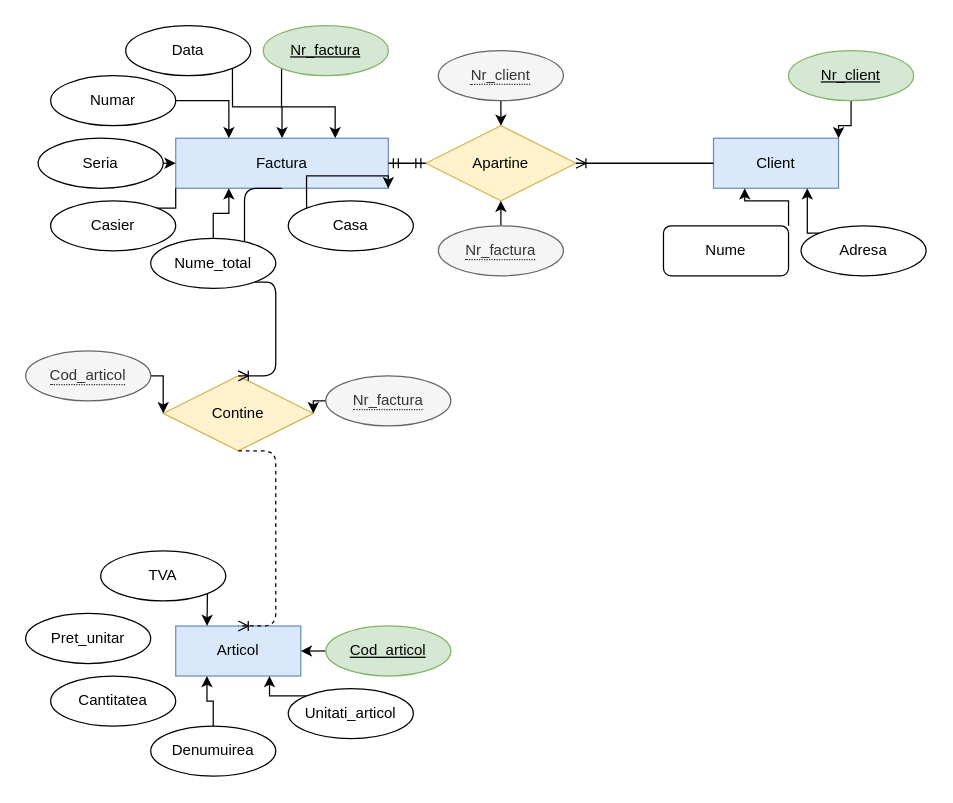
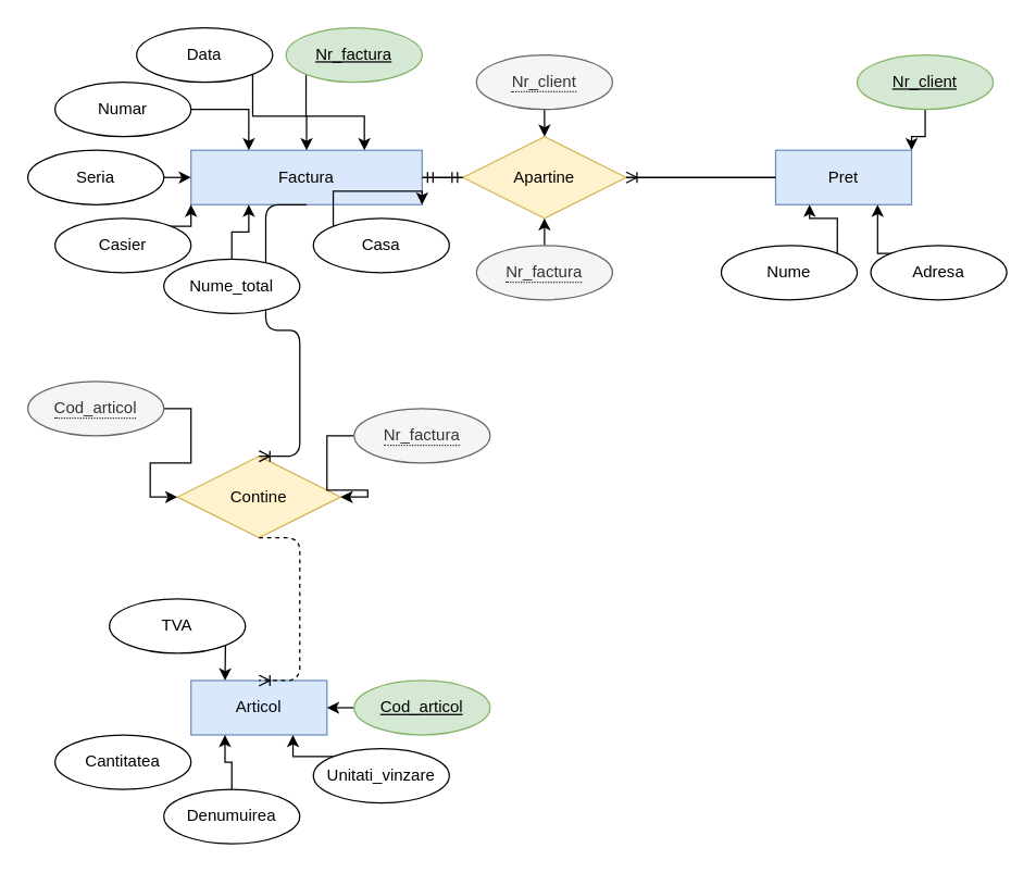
  <mxCell id="0" />
  <mxCell id="1" parent="0" />
  <mxCell id="2" value="Factura" style="whiteSpace=wrap;html=1;align=center;fillColor=#dae8fc;strokeColor=#6c8ebf;" parent="1" vertex="1"><mxGeometry x="140" y="110" width="170" height="40" as="geometry" /></mxCell>
- <mxCell id="3" value="Client" style="whiteSpace=wrap;html=1;align=center;fillColor=#dae8fc;strokeColor=#6c8ebf;" parent="1" vertex="1"><mxGeometry x="570" y="110" width="100" height="40" as="geometry" /></mxCell>
+ <mxCell id="3" value="Pret" style="whiteSpace=wrap;html=1;align=center;fillColor=#dae8fc;strokeColor=#6c8ebf;" parent="1" vertex="1"><mxGeometry x="570" y="110" width="100" height="40" as="geometry" /></mxCell>
  <mxCell id="4" value="Articol" style="whiteSpace=wrap;html=1;align=center;fillColor=#dae8fc;strokeColor=#6c8ebf;" parent="1" vertex="1"><mxGeometry x="140" y="500" width="100" height="40" as="geometry" /></mxCell>
  <mxCell id="5" value="Apartine" style="shape=rhombus;perimeter=rhombusPerimeter;whiteSpace=wrap;html=1;align=center;fillColor=#fff2cc;strokeColor=#d6b656;" parent="1" vertex="1"><mxGeometry x="340" y="100" width="120" height="60" as="geometry" /></mxCell>
- <mxCell id="6" value="Contine" style="shape=rhombus;perimeter=rhombusPerimeter;whiteSpace=wrap;html=1;align=center;fillColor=#fff2cc;strokeColor=#d6b656;" parent="1" vertex="1"><mxGeometry x="130" y="300" width="120" height="60" as="geometry" /></mxCell>
+ <mxCell id="6" value="Contine" style="shape=rhombus;perimeter=rhombusPerimeter;whiteSpace=wrap;html=1;align=center;fillColor=#fff2cc;strokeColor=#d6b656;" parent="1" vertex="1"><mxGeometry x="130" y="335" width="120" height="60" as="geometry" /></mxCell>
  <mxCell id="7" value="" style="edgeStyle=entityRelationEdgeStyle;fontSize=12;html=1;endArrow=ERoneToMany;exitX=0.5;exitY=1;exitDx=0;exitDy=0;entryX=0.5;entryY=0;entryDx=0;entryDy=0;" parent="1" source="2" target="6" edge="1"><mxGeometry width="100" height="100" relative="1" as="geometry"><mxPoint x="150" y="320" as="sourcePoint" /><mxPoint x="190" y="220" as="targetPoint" /></mxGeometry></mxCell>
  <mxCell id="8" value="" style="edgeStyle=entityRelationEdgeStyle;fontSize=12;html=1;endArrow=ERoneToMany;entryX=0.5;entryY=0;entryDx=0;entryDy=0;exitX=0.5;exitY=1;exitDx=0;exitDy=0;dashed=1;" parent="1" source="6" target="4" edge="1"><mxGeometry width="100" height="100" relative="1" as="geometry"><mxPoint x="208" y="329" as="sourcePoint" /><mxPoint x="205" y="460" as="targetPoint" /></mxGeometry></mxCell>
  <mxCell id="9" value="" style="edgeStyle=entityRelationEdgeStyle;fontSize=12;html=1;endArrow=ERmandOne;startArrow=ERmandOne;exitX=1;exitY=0.5;exitDx=0;exitDy=0;entryX=0;entryY=0.5;entryDx=0;entryDy=0;" parent="1" source="2" target="5" edge="1"><mxGeometry width="100" height="100" relative="1" as="geometry"><mxPoint x="330" y="290" as="sourcePoint" /><mxPoint x="430" y="190" as="targetPoint" /></mxGeometry></mxCell>
  <mxCell id="10" value="" style="edgeStyle=entityRelationEdgeStyle;fontSize=12;html=1;endArrow=ERoneToMany;entryX=1;entryY=0.5;entryDx=0;entryDy=0;exitX=0;exitY=0.5;exitDx=0;exitDy=0;" parent="1" source="3" target="5" edge="1"><mxGeometry width="100" height="100" relative="1" as="geometry"><mxPoint x="470" y="270" as="sourcePoint" /><mxPoint x="570" y="170" as="targetPoint" /></mxGeometry></mxCell>
  <mxCell id="11" style="edgeStyle=orthogonalEdgeStyle;rounded=0;orthogonalLoop=1;jettySize=auto;html=1;exitX=0;exitY=0;exitDx=0;exitDy=0;entryX=0.75;entryY=1;entryDx=0;entryDy=0;" parent="1" source="12" target="3" edge="1"><mxGeometry relative="1" as="geometry" /></mxCell>
  <mxCell id="12" value="Adresa" style="ellipse;whiteSpace=wrap;html=1;align=center;" parent="1" vertex="1"><mxGeometry x="640" y="180" width="100" height="40" as="geometry" /></mxCell>
  <mxCell id="13" style="edgeStyle=orthogonalEdgeStyle;rounded=0;orthogonalLoop=1;jettySize=auto;html=1;exitX=0;exitY=1;exitDx=0;exitDy=0;entryX=0.25;entryY=1;entryDx=0;entryDy=0;" parent="1" source="14" target="3" edge="1"><mxGeometry relative="1" as="geometry" /></mxCell>
- <mxCell id="14" value="Nume" style="whiteSpace=wrap;html=1;align=center;direction=west;rounded=1;" parent="1" vertex="1"><mxGeometry x="530" y="180" width="100" height="40" as="geometry" /></mxCell>
+ <mxCell id="14" value="Nume" style="ellipse;whiteSpace=wrap;html=1;align=center;direction=west;" parent="1" vertex="1"><mxGeometry x="530" y="180" width="100" height="40" as="geometry" /></mxCell>
  <mxCell id="15" style="edgeStyle=orthogonalEdgeStyle;rounded=0;orthogonalLoop=1;jettySize=auto;html=1;entryX=1;entryY=0;entryDx=0;entryDy=0;" parent="1" source="16" target="3" edge="1"><mxGeometry relative="1" as="geometry"><mxPoint x="670" y="100" as="targetPoint" /></mxGeometry></mxCell>
  <mxCell id="16" value="Nr_client" style="ellipse;whiteSpace=wrap;html=1;align=center;fontStyle=4;fillColor=#d5e8d4;strokeColor=#82b366;" parent="1" vertex="1"><mxGeometry x="630" y="40" width="100" height="40" as="geometry" /></mxCell>
  <mxCell id="17" style="edgeStyle=orthogonalEdgeStyle;rounded=0;orthogonalLoop=1;jettySize=auto;html=1;exitX=0;exitY=0.5;exitDx=0;exitDy=0;entryX=0;entryY=0.5;entryDx=0;entryDy=0;" parent="1" source="18" target="2" edge="1"><mxGeometry relative="1" as="geometry" /></mxCell>
- <mxCell id="18" value="Seria" style="ellipse;whiteSpace=wrap;html=1;align=center;direction=west;" parent="1" vertex="1"><mxGeometry x="30" y="110" width="100" height="40" as="geometry" /></mxCell>
+ <mxCell id="18" value="Seria" style="ellipse;whiteSpace=wrap;html=1;align=center;direction=west;" parent="1" vertex="1"><mxGeometry x="20" y="110" width="100" height="40" as="geometry" /></mxCell>
  <mxCell id="19" style="edgeStyle=orthogonalEdgeStyle;rounded=0;orthogonalLoop=1;jettySize=auto;html=1;exitX=0;exitY=0.5;exitDx=0;exitDy=0;entryX=0.25;entryY=0;entryDx=0;entryDy=0;" parent="1" source="20" target="2" edge="1"><mxGeometry relative="1" as="geometry" /></mxCell>
  <mxCell id="20" value="Numar" style="ellipse;whiteSpace=wrap;html=1;align=center;direction=west;" parent="1" vertex="1"><mxGeometry x="40" y="60" width="100" height="40" as="geometry" /></mxCell>
  <mxCell id="21" style="edgeStyle=orthogonalEdgeStyle;rounded=0;orthogonalLoop=1;jettySize=auto;html=1;exitX=0;exitY=1;exitDx=0;exitDy=0;entryX=0.75;entryY=0;entryDx=0;entryDy=0;" parent="1" source="22" target="2" edge="1"><mxGeometry relative="1" as="geometry" /></mxCell>
  <mxCell id="22" value="Nr_factura" style="ellipse;whiteSpace=wrap;html=1;align=center;fontStyle=4;fillColor=#d5e8d4;strokeColor=#82b366;" parent="1" vertex="1"><mxGeometry x="210" y="20" width="100" height="40" as="geometry" /></mxCell>
  <mxCell id="23" style="edgeStyle=orthogonalEdgeStyle;rounded=0;orthogonalLoop=1;jettySize=auto;html=1;exitX=0;exitY=0;exitDx=0;exitDy=0;entryX=0.5;entryY=0;entryDx=0;entryDy=0;" parent="1" source="24" target="2" edge="1"><mxGeometry relative="1" as="geometry" /></mxCell>
  <mxCell id="24" value="Data" style="ellipse;whiteSpace=wrap;html=1;align=center;direction=west;" parent="1" vertex="1"><mxGeometry x="100" y="20" width="100" height="40" as="geometry" /></mxCell>
- <mxCell id="25" style="edgeStyle=orthogonalEdgeStyle;rounded=0;orthogonalLoop=1;jettySize=auto;html=1;exitX=0;exitY=1;exitDx=0;exitDy=0;entryX=0;entryY=1;entryDx=0;entryDy=0;endArrow=none;" parent="1" source="26" target="2" edge="1"><mxGeometry relative="1" as="geometry" /></mxCell>
+ <mxCell id="25" style="edgeStyle=orthogonalEdgeStyle;rounded=0;orthogonalLoop=1;jettySize=auto;html=1;exitX=0;exitY=1;exitDx=0;exitDy=0;entryX=0;entryY=1;entryDx=0;entryDy=0;" parent="1" source="26" target="2" edge="1"><mxGeometry relative="1" as="geometry" /></mxCell>
  <mxCell id="26" value="Casier" style="ellipse;whiteSpace=wrap;html=1;align=center;direction=west;" parent="1" vertex="1"><mxGeometry x="40" y="160" width="100" height="40" as="geometry" /></mxCell>
  <mxCell id="27" style="edgeStyle=orthogonalEdgeStyle;rounded=0;orthogonalLoop=1;jettySize=auto;html=1;exitX=1;exitY=1;exitDx=0;exitDy=0;entryX=1;entryY=1;entryDx=0;entryDy=0;" parent="1" source="28" target="2" edge="1"><mxGeometry relative="1" as="geometry" /></mxCell>
  <mxCell id="28" value="Casa" style="ellipse;whiteSpace=wrap;html=1;align=center;direction=west;" parent="1" vertex="1"><mxGeometry x="230" y="160" width="100" height="40" as="geometry" /></mxCell>
  <mxCell id="29" style="edgeStyle=orthogonalEdgeStyle;rounded=0;orthogonalLoop=1;jettySize=auto;html=1;exitX=0.5;exitY=1;exitDx=0;exitDy=0;entryX=0.25;entryY=1;entryDx=0;entryDy=0;" parent="1" source="30" target="2" edge="1"><mxGeometry relative="1" as="geometry" /></mxCell>
  <mxCell id="30" value="Nume_total" style="ellipse;whiteSpace=wrap;html=1;align=center;direction=west;" parent="1" vertex="1"><mxGeometry x="120" y="190" width="100" height="40" as="geometry" /></mxCell>
  <mxCell id="31" style="edgeStyle=orthogonalEdgeStyle;rounded=0;orthogonalLoop=1;jettySize=auto;html=1;exitX=1;exitY=1;exitDx=0;exitDy=0;entryX=0.75;entryY=1;entryDx=0;entryDy=0;" parent="1" source="32" target="4" edge="1"><mxGeometry relative="1" as="geometry" /></mxCell>
- <mxCell id="32" value="Unitati_articol" style="ellipse;whiteSpace=wrap;html=1;align=center;direction=west;" parent="1" vertex="1"><mxGeometry x="230" y="550" width="100" height="40" as="geometry" /></mxCell>
+ <mxCell id="32" value="Unitati_vinzare" style="ellipse;whiteSpace=wrap;html=1;align=center;direction=west;" parent="1" vertex="1"><mxGeometry x="230" y="550" width="100" height="40" as="geometry" /></mxCell>
  <mxCell id="33" value="Cantitatea" style="ellipse;whiteSpace=wrap;html=1;align=center;direction=west;" parent="1" vertex="1"><mxGeometry x="40" y="540" width="100" height="40" as="geometry" /></mxCell>
- <mxCell id="34" value="Pret_unitar" style="ellipse;whiteSpace=wrap;html=1;align=center;direction=west;" parent="1" vertex="1"><mxGeometry y="490" width="100" height="40" as="geometry" x="20" /></mxCell>
  <mxCell id="35" style="edgeStyle=orthogonalEdgeStyle;rounded=0;orthogonalLoop=1;jettySize=auto;html=1;exitX=0.5;exitY=1;exitDx=0;exitDy=0;entryX=0.25;entryY=1;entryDx=0;entryDy=0;" parent="1" source="36" target="4" edge="1"><mxGeometry relative="1" as="geometry" /></mxCell>
  <mxCell id="36" value="Denumuirea" style="ellipse;whiteSpace=wrap;html=1;align=center;direction=west;" parent="1" vertex="1"><mxGeometry x="120" y="580" width="100" height="40" as="geometry" /></mxCell>
  <mxCell id="37" style="edgeStyle=orthogonalEdgeStyle;rounded=0;orthogonalLoop=1;jettySize=auto;html=1;exitX=0;exitY=0.5;exitDx=0;exitDy=0;entryX=1;entryY=0.5;entryDx=0;entryDy=0;" parent="1" source="38" target="4" edge="1"><mxGeometry relative="1" as="geometry" /></mxCell>
  <mxCell id="38" value="Cod_articol" style="ellipse;whiteSpace=wrap;html=1;align=center;fontStyle=4;fillColor=#d5e8d4;strokeColor=#82b366;" parent="1" vertex="1"><mxGeometry x="260" y="500" width="100" height="40" as="geometry" /></mxCell>
  <mxCell id="39" style="edgeStyle=orthogonalEdgeStyle;rounded=0;orthogonalLoop=1;jettySize=auto;html=1;exitX=0;exitY=0;exitDx=0;exitDy=0;entryX=0.25;entryY=0;entryDx=0;entryDy=0;" parent="1" source="40" target="4" edge="1"><mxGeometry relative="1" as="geometry" /></mxCell>
  <mxCell id="40" value="TVA" style="ellipse;whiteSpace=wrap;html=1;align=center;direction=west;" parent="1" vertex="1"><mxGeometry x="80" y="440" width="100" height="40" as="geometry" /></mxCell>
  <mxCell id="41" style="edgeStyle=orthogonalEdgeStyle;rounded=0;orthogonalLoop=1;jettySize=auto;html=1;exitX=0.5;exitY=0;exitDx=0;exitDy=0;" parent="1" source="33" target="33" edge="1"><mxGeometry relative="1" as="geometry" /></mxCell>
  <mxCell id="42" style="edgeStyle=orthogonalEdgeStyle;rounded=0;orthogonalLoop=1;jettySize=auto;html=1;exitX=0;exitY=0.5;exitDx=0;exitDy=0;entryX=1;entryY=0.5;entryDx=0;entryDy=0;" parent="1" source="43" target="6" edge="1"><mxGeometry relative="1" as="geometry" /></mxCell>
  <mxCell id="43" value="&lt;span style=&quot;border-bottom: 1px dotted&quot;&gt;Nr_factura&lt;/span&gt;" style="ellipse;whiteSpace=wrap;html=1;align=center;fillColor=#f5f5f5;strokeColor=#666666;fontColor=#333333;" parent="1" vertex="1"><mxGeometry x="260" y="300" width="100" height="40" as="geometry" /></mxCell>
  <mxCell id="44" style="edgeStyle=orthogonalEdgeStyle;rounded=0;orthogonalLoop=1;jettySize=auto;html=1;exitX=1;exitY=0.5;exitDx=0;exitDy=0;entryX=0;entryY=0.5;entryDx=0;entryDy=0;" parent="1" source="49" target="6" edge="1"><mxGeometry relative="1" as="geometry"><mxPoint x="120" y="320" as="sourcePoint" /></mxGeometry></mxCell>
  <mxCell id="45" style="edgeStyle=orthogonalEdgeStyle;rounded=0;orthogonalLoop=1;jettySize=auto;html=1;exitX=0.5;exitY=0;exitDx=0;exitDy=0;entryX=0.5;entryY=1;entryDx=0;entryDy=0;" parent="1" source="46" target="5" edge="1"><mxGeometry relative="1" as="geometry" /></mxCell>
  <mxCell id="46" value="&lt;span style=&quot;border-bottom: 1px dotted&quot;&gt;Nr_factura&lt;/span&gt;" style="ellipse;whiteSpace=wrap;html=1;align=center;fillColor=#f5f5f5;strokeColor=#666666;fontColor=#333333;" parent="1" vertex="1"><mxGeometry x="350" y="180" width="100" height="40" as="geometry" /></mxCell>
  <mxCell id="47" style="edgeStyle=orthogonalEdgeStyle;rounded=0;orthogonalLoop=1;jettySize=auto;html=1;exitX=0.5;exitY=1;exitDx=0;exitDy=0;entryX=0.5;entryY=0;entryDx=0;entryDy=0;" parent="1" source="48" target="5" edge="1"><mxGeometry relative="1" as="geometry" /></mxCell>
  <mxCell id="48" value="&lt;span style=&quot;border-bottom: 1px dotted&quot;&gt;Nr_client&lt;/span&gt;" style="ellipse;whiteSpace=wrap;html=1;align=center;fillColor=#f5f5f5;strokeColor=#666666;fontColor=#333333;" parent="1" vertex="1"><mxGeometry x="350" y="40" width="100" height="40" as="geometry" /></mxCell>
  <mxCell id="49" value="&lt;span style=&quot;border-bottom: 1px dotted&quot;&gt;Cod_articol&lt;/span&gt;" style="ellipse;whiteSpace=wrap;html=1;align=center;fillColor=#f5f5f5;strokeColor=#666666;fontColor=#333333;" vertex="1" parent="1"><mxGeometry y="280" width="100" height="40" as="geometry" x="20" /></mxCell>
